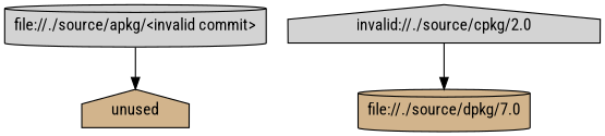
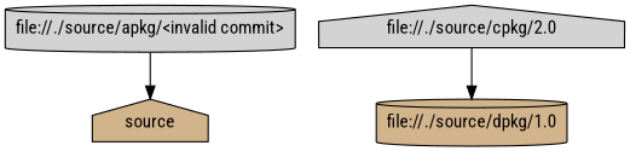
  digraph {
    fontname="Roboto Condensed"
    node [fillcolor=lightgrey fontname="Roboto Condensed" shape=cylinder style=filled]
    edge [fontname="Roboto Condensed"]
    "file://./source/apkg/<invalid commit>"
-   n2 [fillcolor=tan label=unused shape=house]
-   "file://./source/dpkg/1.0" [fillcolor=tan label="file://./source/dpkg/7.0"]
-   "file://./source/cpkg/2.0" [shape=house label="invalid://./source/cpkg/2.0"]
+   n2 [fillcolor=tan label=source shape=house]
+   "file://./source/dpkg/1.0" [fillcolor=tan]
+   "file://./source/cpkg/2.0" [shape=house]
    "file://./source/apkg/<invalid commit>" -> n2
    "file://./source/cpkg/2.0" -> "file://./source/dpkg/1.0"
  }
